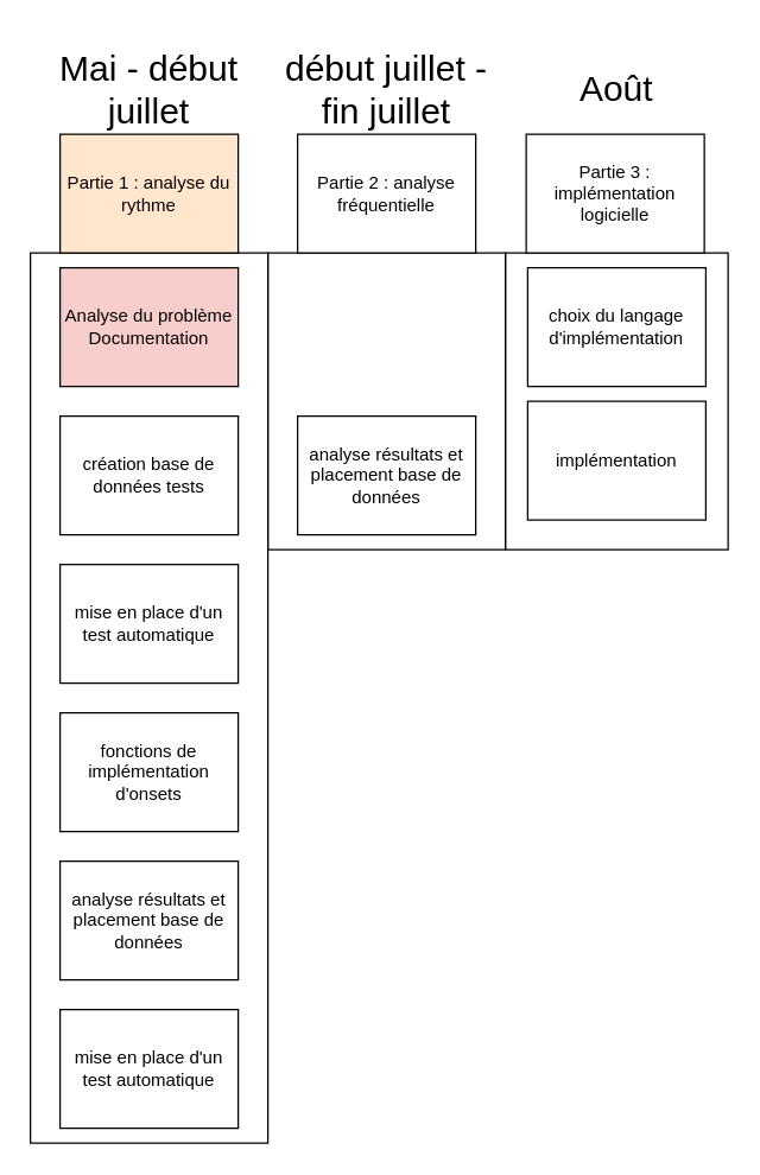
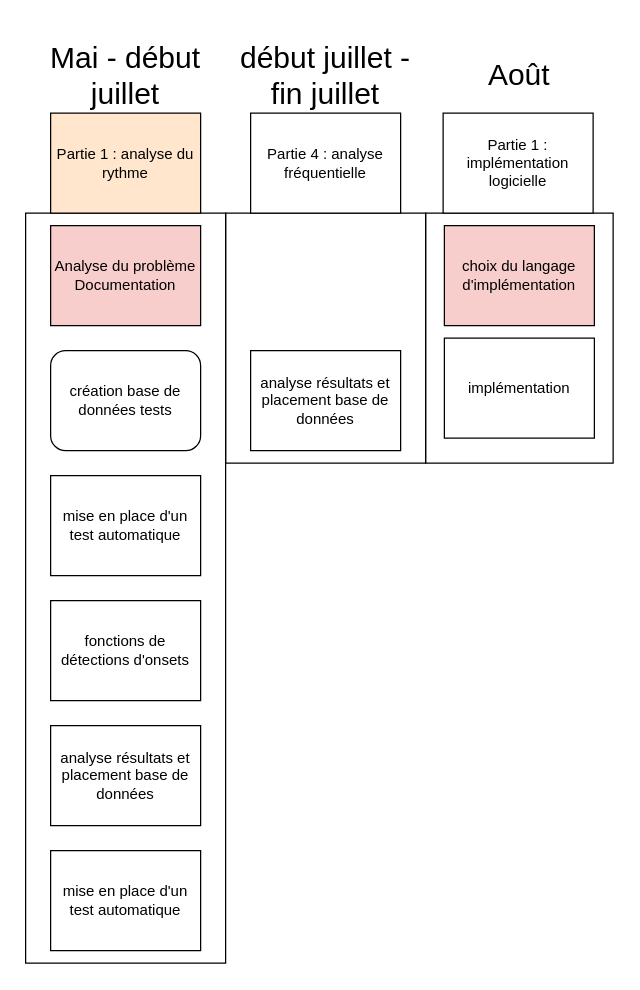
  <mxCell id="0" />
  <mxCell id="1" parent="0" />
  <mxCell id="2" value="" style="rounded=0;whiteSpace=wrap;html=1;" vertex="1" parent="1"><mxGeometry x="340" y="170" width="150" height="200" as="geometry" /></mxCell>
  <mxCell id="3" value="" style="rounded=0;whiteSpace=wrap;html=1;" vertex="1" parent="1"><mxGeometry x="180" y="170" width="160" height="200" as="geometry" /></mxCell>
  <mxCell id="4" value="" style="rounded=0;whiteSpace=wrap;html=1;" vertex="1" parent="1"><mxGeometry x="20" y="170" width="160" height="600" as="geometry" /></mxCell>
  <mxCell id="5" value="&lt;div&gt;Analyse du problème&lt;/div&gt;&lt;div&gt;Documentation&lt;br&gt;&lt;/div&gt;" style="rounded=0;whiteSpace=wrap;html=1;fillColor=#f8cecc;" vertex="1" parent="1"><mxGeometry x="40" y="180" width="120" height="80" as="geometry" /></mxCell>
- <mxCell id="6" value="création base de données tests" style="rounded=0;whiteSpace=wrap;html=1;" vertex="1" parent="1"><mxGeometry x="40" y="280" width="120" height="80" as="geometry" /></mxCell>
- <mxCell id="7" value="fonctions de implémentation d'onsets" style="rounded=0;whiteSpace=wrap;html=1;" vertex="1" parent="1"><mxGeometry x="40" y="480" width="120" height="80" as="geometry" /></mxCell>
+ <mxCell id="6" value="création base de données tests" style="whiteSpace=wrap;html=1;rounded=1;" vertex="1" parent="1"><mxGeometry x="40" y="280" width="120" height="80" as="geometry" /></mxCell>
+ <mxCell id="7" value="fonctions de détections d'onsets" style="rounded=0;whiteSpace=wrap;html=1;" vertex="1" parent="1"><mxGeometry x="40" y="480" width="120" height="80" as="geometry" /></mxCell>
  <mxCell id="8" value="analyse résultats et placement base de données" style="rounded=0;whiteSpace=wrap;html=1;" vertex="1" parent="1"><mxGeometry x="40" y="580" width="120" height="80" as="geometry" /></mxCell>
  <mxCell id="9" value="mise en place d'un test automatique" style="rounded=0;whiteSpace=wrap;html=1;" vertex="1" parent="1"><mxGeometry x="40" y="380" width="120" height="80" as="geometry" /></mxCell>
  <mxCell id="10" value="Partie 1 : analyse du rythme " style="rounded=0;whiteSpace=wrap;html=1;fillColor=#ffe6cc;" vertex="1" parent="1"><mxGeometry x="40" y="90" width="120" height="80" as="geometry" /></mxCell>
- <mxCell id="11" value="Partie 3 : implémentation logicielle" style="rounded=0;whiteSpace=wrap;html=1;" vertex="1" parent="1"><mxGeometry x="354" y="90" width="120" height="80" as="geometry" /></mxCell>
+ <mxCell id="11" value="Partie 1 : implémentation logicielle" style="rounded=0;whiteSpace=wrap;html=1;" vertex="1" parent="1"><mxGeometry x="354" y="90" width="120" height="80" as="geometry" /></mxCell>
  <mxCell id="12" value="mise en place d'un test automatique" style="rounded=0;whiteSpace=wrap;html=1;" vertex="1" parent="1"><mxGeometry x="40" y="680" width="120" height="80" as="geometry" /></mxCell>
  <mxCell id="13" value="analyse résultats et placement base de données" style="rounded=0;whiteSpace=wrap;html=1;" vertex="1" parent="1"><mxGeometry x="200" y="280" width="120" height="80" as="geometry" /></mxCell>
- <mxCell id="14" value="Partie 2 : analyse fréquentielle" style="rounded=0;whiteSpace=wrap;html=1;" vertex="1" parent="1"><mxGeometry x="200" y="90" width="120" height="80" as="geometry" /></mxCell>
- <mxCell id="15" value="choix du langage d'implémentation " style="rounded=0;whiteSpace=wrap;html=1;" vertex="1" parent="1"><mxGeometry x="355" y="180" width="120" height="80" as="geometry" /></mxCell>
+ <mxCell id="14" value="Partie 4 : analyse fréquentielle" style="rounded=0;whiteSpace=wrap;html=1;" vertex="1" parent="1"><mxGeometry x="200" y="90" width="120" height="80" as="geometry" /></mxCell>
+ <mxCell id="15" value="choix du langage d'implémentation " style="rounded=0;whiteSpace=wrap;html=1;fillColor=#f8cecc;" vertex="1" parent="1"><mxGeometry x="355" y="180" width="120" height="80" as="geometry" /></mxCell>
  <mxCell id="16" value="&lt;font style=&quot;font-size: 24px&quot;&gt;Mai - début juillet&lt;/font&gt;" style="text;html=1;strokeColor=none;fillColor=none;align=center;verticalAlign=middle;whiteSpace=wrap;rounded=0;" vertex="1" parent="1"><mxGeometry x="30" y="20" width="140" height="80" as="geometry" /></mxCell>
  <mxCell id="17" value="&lt;font style=&quot;font-size: 24px&quot;&gt;début juillet - fin juillet&lt;/font&gt;" style="text;html=1;strokeColor=none;fillColor=none;align=center;verticalAlign=middle;whiteSpace=wrap;rounded=0;" vertex="1" parent="1"><mxGeometry x="190" y="20" width="140" height="80" as="geometry" /></mxCell>
  <mxCell id="18" value="&lt;font style=&quot;font-size: 24px&quot;&gt;Août&lt;/font&gt;" style="text;html=1;strokeColor=none;fillColor=none;align=center;verticalAlign=middle;whiteSpace=wrap;rounded=0;" vertex="1" parent="1"><mxGeometry x="345" y="20" width="140" height="80" as="geometry" /></mxCell>
  <mxCell id="19" value="implémentation" style="rounded=0;whiteSpace=wrap;html=1;" vertex="1" parent="1"><mxGeometry x="355" y="270" width="120" height="80" as="geometry" /></mxCell>
